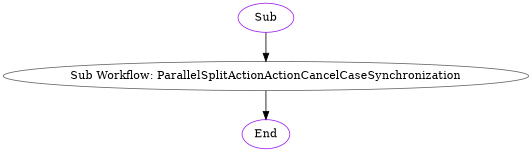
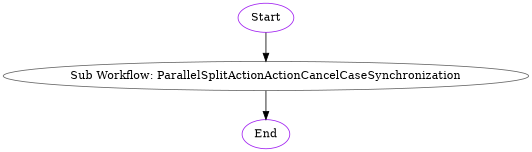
  digraph {
    node [color=purple]
-   n1 [label=Sub]
+   n1 [label=Start]
    n2 [color=gray40 label="Sub Workflow: ParallelSplitActionActionCancelCaseSynchronization"]
    n3 [label=End]
    n1 -> n2
    n2 -> n3
  }
